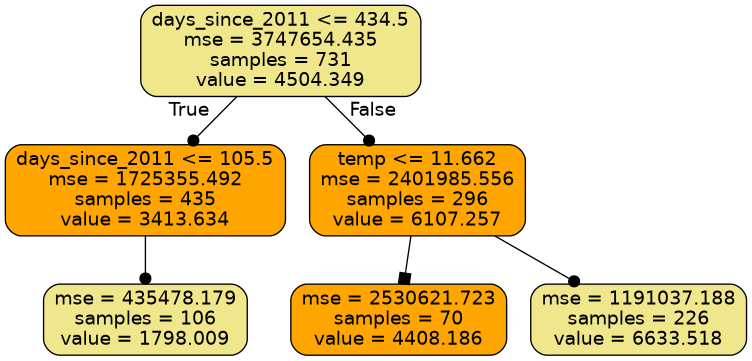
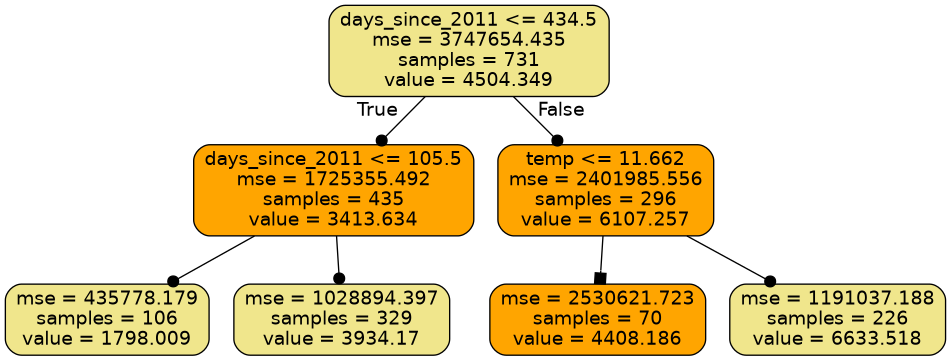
  digraph {
    node [color=black fillcolor=khaki fontname=helvetica shape=box style="filled, rounded"]
    edge [arrowhead=dot fontname=helvetica]
    n1 [label="days_since_2011 <= 434.5\nmse = 3747654.435\nsamples = 731\nvalue = 4504.349"]
    n2 [fillcolor=orange label="days_since_2011 <= 105.5\nmse = 1725355.492\nsamples = 435\nvalue = 3413.634"]
    n3 [fillcolor=orange label="temp <= 11.662\nmse = 2401985.556\nsamples = 296\nvalue = 6107.257"]
-   n4 [label="mse = 435478.179\nsamples = 106\nvalue = 1798.009"]
+   n4 [label="mse = 435778.179\nsamples = 106\nvalue = 1798.009"]
+   n5 [label="mse = 1028894.397\nsamples = 329\nvalue = 3934.17"]
    n6 [fillcolor=orange label="mse = 2530621.723\nsamples = 70\nvalue = 4408.186"]
    n7 [label="mse = 1191037.188\nsamples = 226\nvalue = 6633.518"]
    n1 -> n2 [headlabel=True labelangle=45 labeldistance=2.5]
    n1 -> n3 [headlabel=False labelangle=-45 labeldistance=2.5]
    n2 -> n4
+   n2 -> n5
    n3 -> n6 [arrowhead=box]
    n3 -> n7
  }
